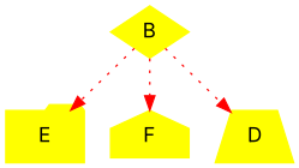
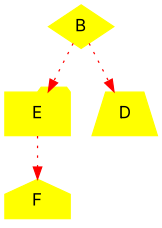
  digraph {
    fontname=Inter
    node [color=yellow fontname=Inter style=filled]
    edge [color=red fontname=Inter style=dotted]
    E [shape=folder]
    F [shape=house]
    B [shape=diamond]
    D [shape=trapezium]
    B -> E
-   B -> F
+   E -> F
    B -> D
  }
